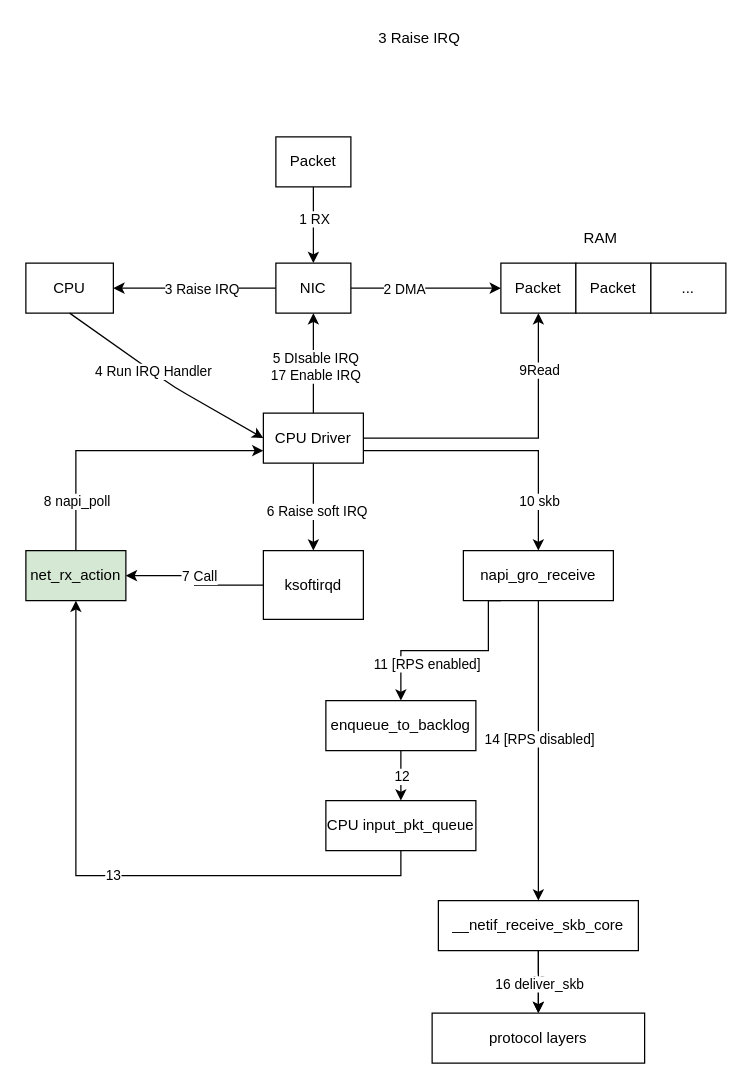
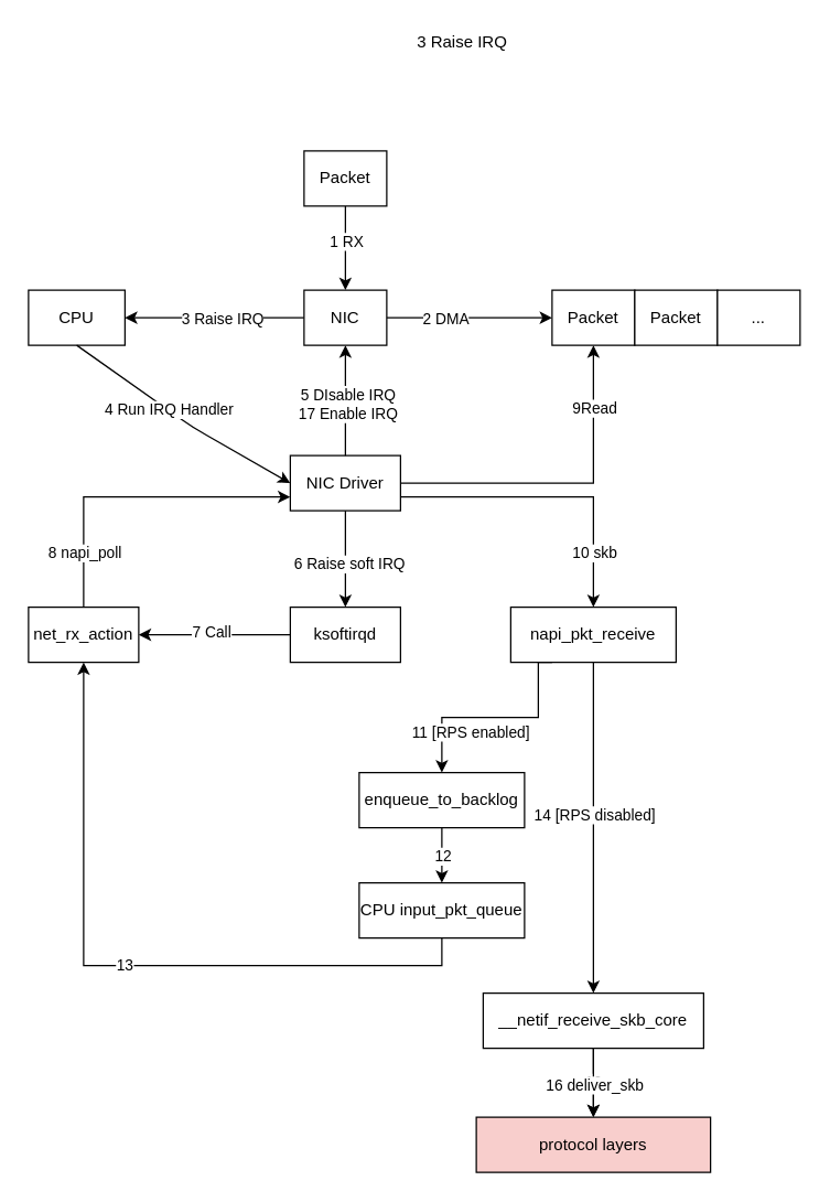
  <mxCell id="0" />
  <mxCell id="1" parent="0" />
  <mxCell id="2" value="" style="endArrow=classic;html=1;entryX=0.5;entryY=0;entryDx=0;entryDy=0;exitX=0.5;exitY=1;exitDx=0;exitDy=0;" parent="1" source="9" target="8" edge="1"><mxGeometry width="50" height="50" relative="1" as="geometry"><mxPoint x="260" y="170" as="sourcePoint" /><mxPoint x="220" y="230" as="targetPoint" /></mxGeometry></mxCell>
  <mxCell id="3" value="1 RX" style="edgeLabel;html=1;align=center;verticalAlign=middle;resizable=0;points=[];" parent="2" vertex="1" connectable="0"><mxGeometry x="-0.18" relative="1" as="geometry"><mxPoint as="offset" /></mxGeometry></mxCell>
  <mxCell id="4" style="edgeStyle=orthogonalEdgeStyle;rounded=0;orthogonalLoop=1;jettySize=auto;html=1;exitX=0;exitY=0.5;exitDx=0;exitDy=0;entryX=1;entryY=0.5;entryDx=0;entryDy=0;" parent="1" source="8" target="15" edge="1"><mxGeometry relative="1" as="geometry" /></mxCell>
  <mxCell id="5" value="3 Raise IRQ" style="edgeLabel;html=1;align=center;verticalAlign=middle;resizable=0;points=[];" parent="4" vertex="1" connectable="0"><mxGeometry x="0.23" y="23" relative="1" as="geometry"><mxPoint x="20" y="-23" as="offset" /></mxGeometry></mxCell>
  <mxCell id="6" style="edgeStyle=orthogonalEdgeStyle;rounded=0;orthogonalLoop=1;jettySize=auto;html=1;exitX=1;exitY=0.5;exitDx=0;exitDy=0;entryX=0;entryY=0.5;entryDx=0;entryDy=0;" parent="1" source="8" target="11" edge="1"><mxGeometry relative="1" as="geometry" /></mxCell>
  <mxCell id="7" value="2 DMA" style="edgeLabel;html=1;align=center;verticalAlign=middle;resizable=0;points=[];" parent="6" vertex="1" connectable="0"><mxGeometry x="0.417" y="-23" relative="1" as="geometry"><mxPoint x="-43" y="-23" as="offset" /></mxGeometry></mxCell>
  <mxCell id="8" value="NIC" style="rounded=0;whiteSpace=wrap;html=1;" parent="1" vertex="1"><mxGeometry x="220" y="210" width="60" height="40" as="geometry" /></mxCell>
  <mxCell id="9" value="Packet" style="rounded=0;whiteSpace=wrap;html=1;" parent="1" vertex="1"><mxGeometry x="220" y="109" width="60" height="40" as="geometry" /></mxCell>
  <mxCell id="10" value="" style="group" parent="1" vertex="1" connectable="0"><mxGeometry x="400" y="180" width="180" height="70" as="geometry" /></mxCell>
  <mxCell id="11" value="Packet" style="rounded=0;whiteSpace=wrap;html=1;" parent="10" vertex="1"><mxGeometry y="30" width="60" height="40" as="geometry" /></mxCell>
- <mxCell id="12" value="RAM" style="text;html=1;strokeColor=none;fillColor=none;align=center;verticalAlign=middle;whiteSpace=wrap;rounded=0;" parent="10" vertex="1"><mxGeometry x="60" width="40" height="20" as="geometry" /></mxCell>
  <mxCell id="13" value="Packet" style="rounded=0;whiteSpace=wrap;html=1;" parent="10" vertex="1"><mxGeometry x="60" y="30" width="60" height="40" as="geometry" /></mxCell>
  <mxCell id="14" value="..." style="rounded=0;whiteSpace=wrap;html=1;" parent="10" vertex="1"><mxGeometry x="120" y="30" width="60" height="40" as="geometry" /></mxCell>
  <mxCell id="15" value="CPU" style="rounded=0;whiteSpace=wrap;html=1;" parent="1" vertex="1"><mxGeometry x="20" y="210" width="70" height="40" as="geometry" /></mxCell>
  <mxCell id="16" style="edgeStyle=orthogonalEdgeStyle;rounded=0;orthogonalLoop=1;jettySize=auto;html=1;exitX=1;exitY=0.5;exitDx=0;exitDy=0;entryX=0.5;entryY=1;entryDx=0;entryDy=0;" parent="1" source="20" target="11" edge="1"><mxGeometry relative="1" as="geometry" /></mxCell>
  <mxCell id="17" value="9Read" style="edgeLabel;html=1;align=center;verticalAlign=middle;resizable=0;points=[];" parent="16" vertex="1" connectable="0"><mxGeometry x="0.286" y="41" relative="1" as="geometry"><mxPoint x="41" y="-41" as="offset" /></mxGeometry></mxCell>
  <mxCell id="18" style="edgeStyle=orthogonalEdgeStyle;rounded=0;orthogonalLoop=1;jettySize=auto;html=1;exitX=1;exitY=0.75;exitDx=0;exitDy=0;entryX=0.5;entryY=0;entryDx=0;entryDy=0;" parent="1" source="20" target="38" edge="1"><mxGeometry relative="1" as="geometry" /></mxCell>
  <mxCell id="19" value="10 skb" style="edgeLabel;html=1;align=center;verticalAlign=middle;resizable=0;points=[];" parent="18" vertex="1" connectable="0"><mxGeometry x="0.369" y="-33" relative="1" as="geometry"><mxPoint x="33" y="29" as="offset" /></mxGeometry></mxCell>
- <mxCell id="20" value="CPU Driver" style="rounded=0;whiteSpace=wrap;html=1;" parent="1" vertex="1"><mxGeometry x="210" y="330" width="80" height="40" as="geometry" /></mxCell>
+ <mxCell id="20" value="NIC Driver" style="rounded=0;whiteSpace=wrap;html=1;" parent="1" vertex="1"><mxGeometry x="210" y="330" width="80" height="40" as="geometry" /></mxCell>
  <mxCell id="21" value="" style="endArrow=classic;html=1;entryX=0;entryY=0.5;entryDx=0;entryDy=0;exitX=0.5;exitY=1;exitDx=0;exitDy=0;" parent="1" source="15" target="20" edge="1"><mxGeometry width="50" height="50" relative="1" as="geometry"><mxPoint x="260" y="260" as="sourcePoint" /><mxPoint x="260" y="360" as="targetPoint" /><Array as="points"><mxPoint x="140" y="310" /></Array></mxGeometry></mxCell>
  <mxCell id="22" value="4 Run IRQ Handler" style="edgeLabel;html=1;align=center;verticalAlign=middle;resizable=0;points=[];" parent="21" vertex="1" connectable="0"><mxGeometry x="-0.12" relative="1" as="geometry"><mxPoint as="offset" /></mxGeometry></mxCell>
  <mxCell id="23" value="" style="endArrow=classic;html=1;entryX=0.5;entryY=1;entryDx=0;entryDy=0;exitX=0.5;exitY=0;exitDx=0;exitDy=0;" parent="1" source="20" target="8" edge="1"><mxGeometry width="50" height="50" relative="1" as="geometry"><mxPoint x="290" y="380" as="sourcePoint" /><mxPoint x="390" y="380" as="targetPoint" /></mxGeometry></mxCell>
  <mxCell id="24" value="5 DIsable IRQ&lt;br&gt;17 Enable IRQ" style="edgeLabel;html=1;align=center;verticalAlign=middle;resizable=0;points=[];" parent="23" vertex="1" connectable="0"><mxGeometry x="-0.05" y="-1" relative="1" as="geometry"><mxPoint as="offset" /></mxGeometry></mxCell>
  <mxCell id="25" style="edgeStyle=orthogonalEdgeStyle;rounded=0;orthogonalLoop=1;jettySize=auto;html=1;exitX=0;exitY=0.5;exitDx=0;exitDy=0;entryX=1;entryY=0.5;entryDx=0;entryDy=0;" parent="1" source="27" target="33" edge="1"><mxGeometry relative="1" as="geometry" /></mxCell>
  <mxCell id="26" value="7 Call" style="edgeLabel;html=1;align=center;verticalAlign=middle;resizable=0;points=[];" parent="25" vertex="1" connectable="0"><mxGeometry x="0.06" y="-3" relative="1" as="geometry"><mxPoint as="offset" /></mxGeometry></mxCell>
- <mxCell id="27" value="ksoftirqd" style="rounded=0;whiteSpace=wrap;html=1;" parent="1" vertex="1"><mxGeometry x="210" y="440" width="80" height="55" as="geometry" /></mxCell>
+ <mxCell id="27" value="ksoftirqd" style="rounded=0;whiteSpace=wrap;html=1;" parent="1" vertex="1"><mxGeometry x="210" y="440" width="80" height="40" as="geometry" /></mxCell>
  <mxCell id="28" value="3 Raise IRQ" style="text;html=1;strokeColor=none;fillColor=none;align=center;verticalAlign=middle;whiteSpace=wrap;rounded=0;" parent="1" vertex="1"><mxGeometry x="300" y="20" width="70" height="20" as="geometry" /></mxCell>
  <mxCell id="29" value="" style="endArrow=classic;html=1;exitX=0.5;exitY=1;exitDx=0;exitDy=0;" parent="1" source="20" target="27" edge="1"><mxGeometry width="50" height="50" relative="1" as="geometry"><mxPoint x="250" y="420" as="sourcePoint" /><mxPoint x="420" y="458" as="targetPoint" /></mxGeometry></mxCell>
  <mxCell id="30" value="6 Raise soft IRQ" style="edgeLabel;html=1;align=center;verticalAlign=middle;resizable=0;points=[];" parent="29" vertex="1" connectable="0"><mxGeometry x="0.086" y="2" relative="1" as="geometry"><mxPoint as="offset" /></mxGeometry></mxCell>
  <mxCell id="31" style="edgeStyle=orthogonalEdgeStyle;rounded=0;orthogonalLoop=1;jettySize=auto;html=1;exitX=0.5;exitY=0;exitDx=0;exitDy=0;entryX=0;entryY=0.75;entryDx=0;entryDy=0;" parent="1" source="33" target="20" edge="1"><mxGeometry relative="1" as="geometry"><Array as="points"><mxPoint x="60" y="360" /></Array></mxGeometry></mxCell>
  <mxCell id="32" value="8 napi_poll" style="edgeLabel;html=1;align=center;verticalAlign=middle;resizable=0;points=[];" parent="31" vertex="1" connectable="0"><mxGeometry x="-0.678" y="-3" relative="1" as="geometry"><mxPoint x="-3" y="-3" as="offset" /></mxGeometry></mxCell>
- <mxCell id="33" value="net_rx_action" style="rounded=0;whiteSpace=wrap;html=1;fillColor=#d5e8d4;" parent="1" vertex="1"><mxGeometry x="20" y="440" width="80" height="40" as="geometry" /></mxCell>
+ <mxCell id="33" value="net_rx_action" style="rounded=0;whiteSpace=wrap;html=1;" parent="1" vertex="1"><mxGeometry x="20" y="440" width="80" height="40" as="geometry" /></mxCell>
  <mxCell id="34" style="edgeStyle=orthogonalEdgeStyle;rounded=0;orthogonalLoop=1;jettySize=auto;html=1;exitX=0.25;exitY=1;exitDx=0;exitDy=0;entryX=0.5;entryY=0;entryDx=0;entryDy=0;" parent="1" source="38" target="41" edge="1"><mxGeometry relative="1" as="geometry"><Array as="points"><mxPoint x="390" y="480" /><mxPoint x="390" y="520" /><mxPoint x="320" y="520" /></Array></mxGeometry></mxCell>
  <mxCell id="35" value="11 [RPS enabled]" style="edgeLabel;html=1;align=center;verticalAlign=middle;resizable=0;points=[];" parent="34" vertex="1" connectable="0"><mxGeometry x="0.213" y="2" relative="1" as="geometry"><mxPoint x="-3" y="8" as="offset" /></mxGeometry></mxCell>
  <mxCell id="36" style="edgeStyle=orthogonalEdgeStyle;rounded=0;orthogonalLoop=1;jettySize=auto;html=1;exitX=0.5;exitY=1;exitDx=0;exitDy=0;" parent="1" source="38" target="47" edge="1"><mxGeometry relative="1" as="geometry" /></mxCell>
  <mxCell id="37" value="14 [RPS disabled]" style="edgeLabel;html=1;align=center;verticalAlign=middle;resizable=0;points=[];" parent="36" vertex="1" connectable="0"><mxGeometry x="-0.083" relative="1" as="geometry"><mxPoint as="offset" /></mxGeometry></mxCell>
- <mxCell id="38" value="napi_gro_receive" style="rounded=0;whiteSpace=wrap;html=1;" parent="1" vertex="1"><mxGeometry x="370" y="440" width="120" height="40" as="geometry" /></mxCell>
+ <mxCell id="38" value="napi_pkt_receive" style="rounded=0;whiteSpace=wrap;html=1;" parent="1" vertex="1"><mxGeometry x="370" y="440" width="120" height="40" as="geometry" /></mxCell>
  <mxCell id="39" style="edgeStyle=orthogonalEdgeStyle;rounded=0;orthogonalLoop=1;jettySize=auto;html=1;exitX=0.5;exitY=1;exitDx=0;exitDy=0;entryX=0.5;entryY=0;entryDx=0;entryDy=0;" parent="1" source="41" target="43" edge="1"><mxGeometry relative="1" as="geometry" /></mxCell>
  <mxCell id="40" value="12" style="edgeLabel;html=1;align=center;verticalAlign=middle;resizable=0;points=[];" parent="39" vertex="1" connectable="0"><mxGeometry x="-0.25" y="4" relative="1" as="geometry"><mxPoint x="-4" y="5" as="offset" /></mxGeometry></mxCell>
  <mxCell id="41" value="enqueue_to_backlog" style="rounded=0;whiteSpace=wrap;html=1;" parent="1" vertex="1"><mxGeometry x="260" y="560" width="120" height="40" as="geometry" /></mxCell>
  <mxCell id="42" value="13" style="edgeStyle=orthogonalEdgeStyle;rounded=0;orthogonalLoop=1;jettySize=auto;html=1;exitX=0.5;exitY=1;exitDx=0;exitDy=0;" parent="1" source="43" target="33" edge="1"><mxGeometry relative="1" as="geometry" /></mxCell>
  <mxCell id="43" value="CPU input_pkt_queue" style="rounded=0;whiteSpace=wrap;html=1;" parent="1" vertex="1"><mxGeometry x="260" y="640" width="120" height="40" as="geometry" /></mxCell>
  <mxCell id="44" value="16" style="edgeStyle=orthogonalEdgeStyle;rounded=0;orthogonalLoop=1;jettySize=auto;html=1;exitX=0.5;exitY=1;exitDx=0;exitDy=0;entryX=0.5;entryY=0;entryDx=0;entryDy=0;" parent="1" source="47" target="48" edge="1"><mxGeometry relative="1" as="geometry" /></mxCell>
  <mxCell id="45" value="" style="edgeStyle=orthogonalEdgeStyle;rounded=0;orthogonalLoop=1;jettySize=auto;html=1;" edge="1" parent="1" source="47" target="48"><mxGeometry relative="1" as="geometry" /></mxCell>
  <mxCell id="46" value="16 deliver_skb" style="edgeLabel;html=1;align=center;verticalAlign=middle;resizable=0;points=[];" vertex="1" connectable="0" parent="45"><mxGeometry x="0.04" relative="1" as="geometry"><mxPoint as="offset" /></mxGeometry></mxCell>
  <mxCell id="47" value="__netif_receive_skb_core" style="rounded=0;whiteSpace=wrap;html=1;" parent="1" vertex="1"><mxGeometry x="350" y="720" width="160" height="40" as="geometry" /></mxCell>
- <mxCell id="48" value="protocol layers" style="rounded=0;whiteSpace=wrap;html=1;" parent="1" vertex="1"><mxGeometry x="345" y="810" width="170" height="40" as="geometry" /></mxCell>
+ <mxCell id="48" value="protocol layers" style="rounded=0;whiteSpace=wrap;html=1;fillColor=#f8cecc;" parent="1" vertex="1"><mxGeometry x="345" y="810" width="170" height="40" as="geometry" /></mxCell>
